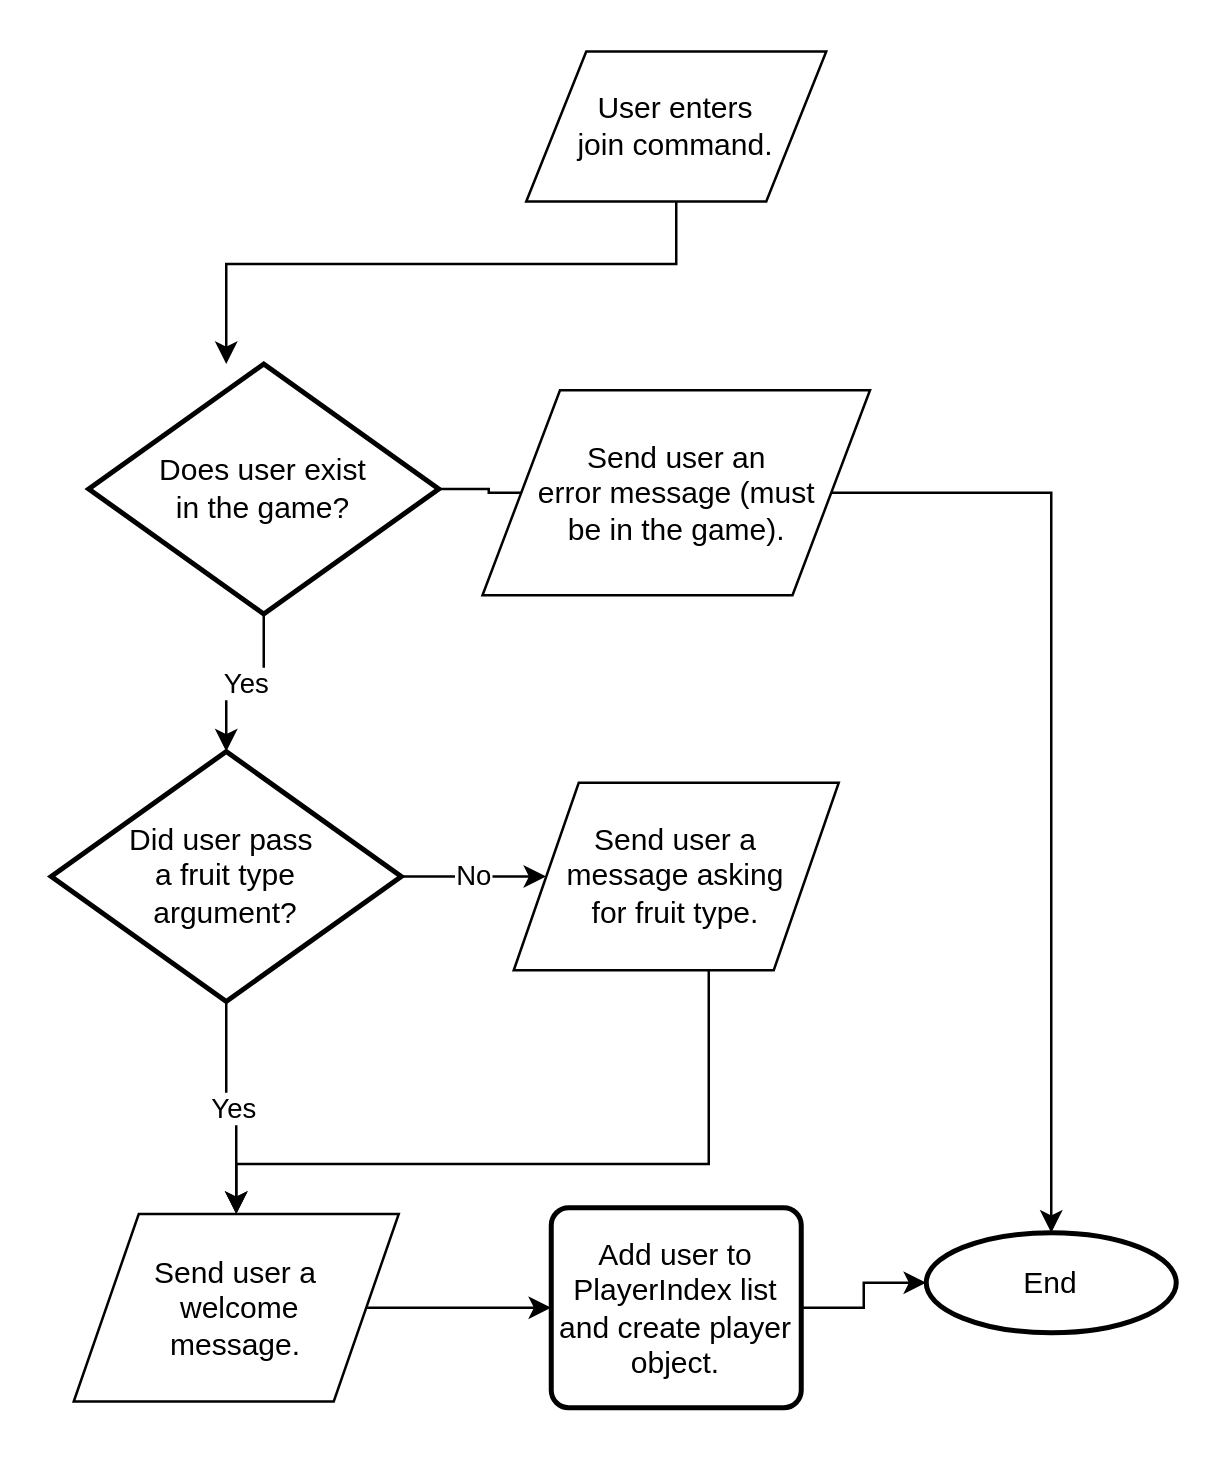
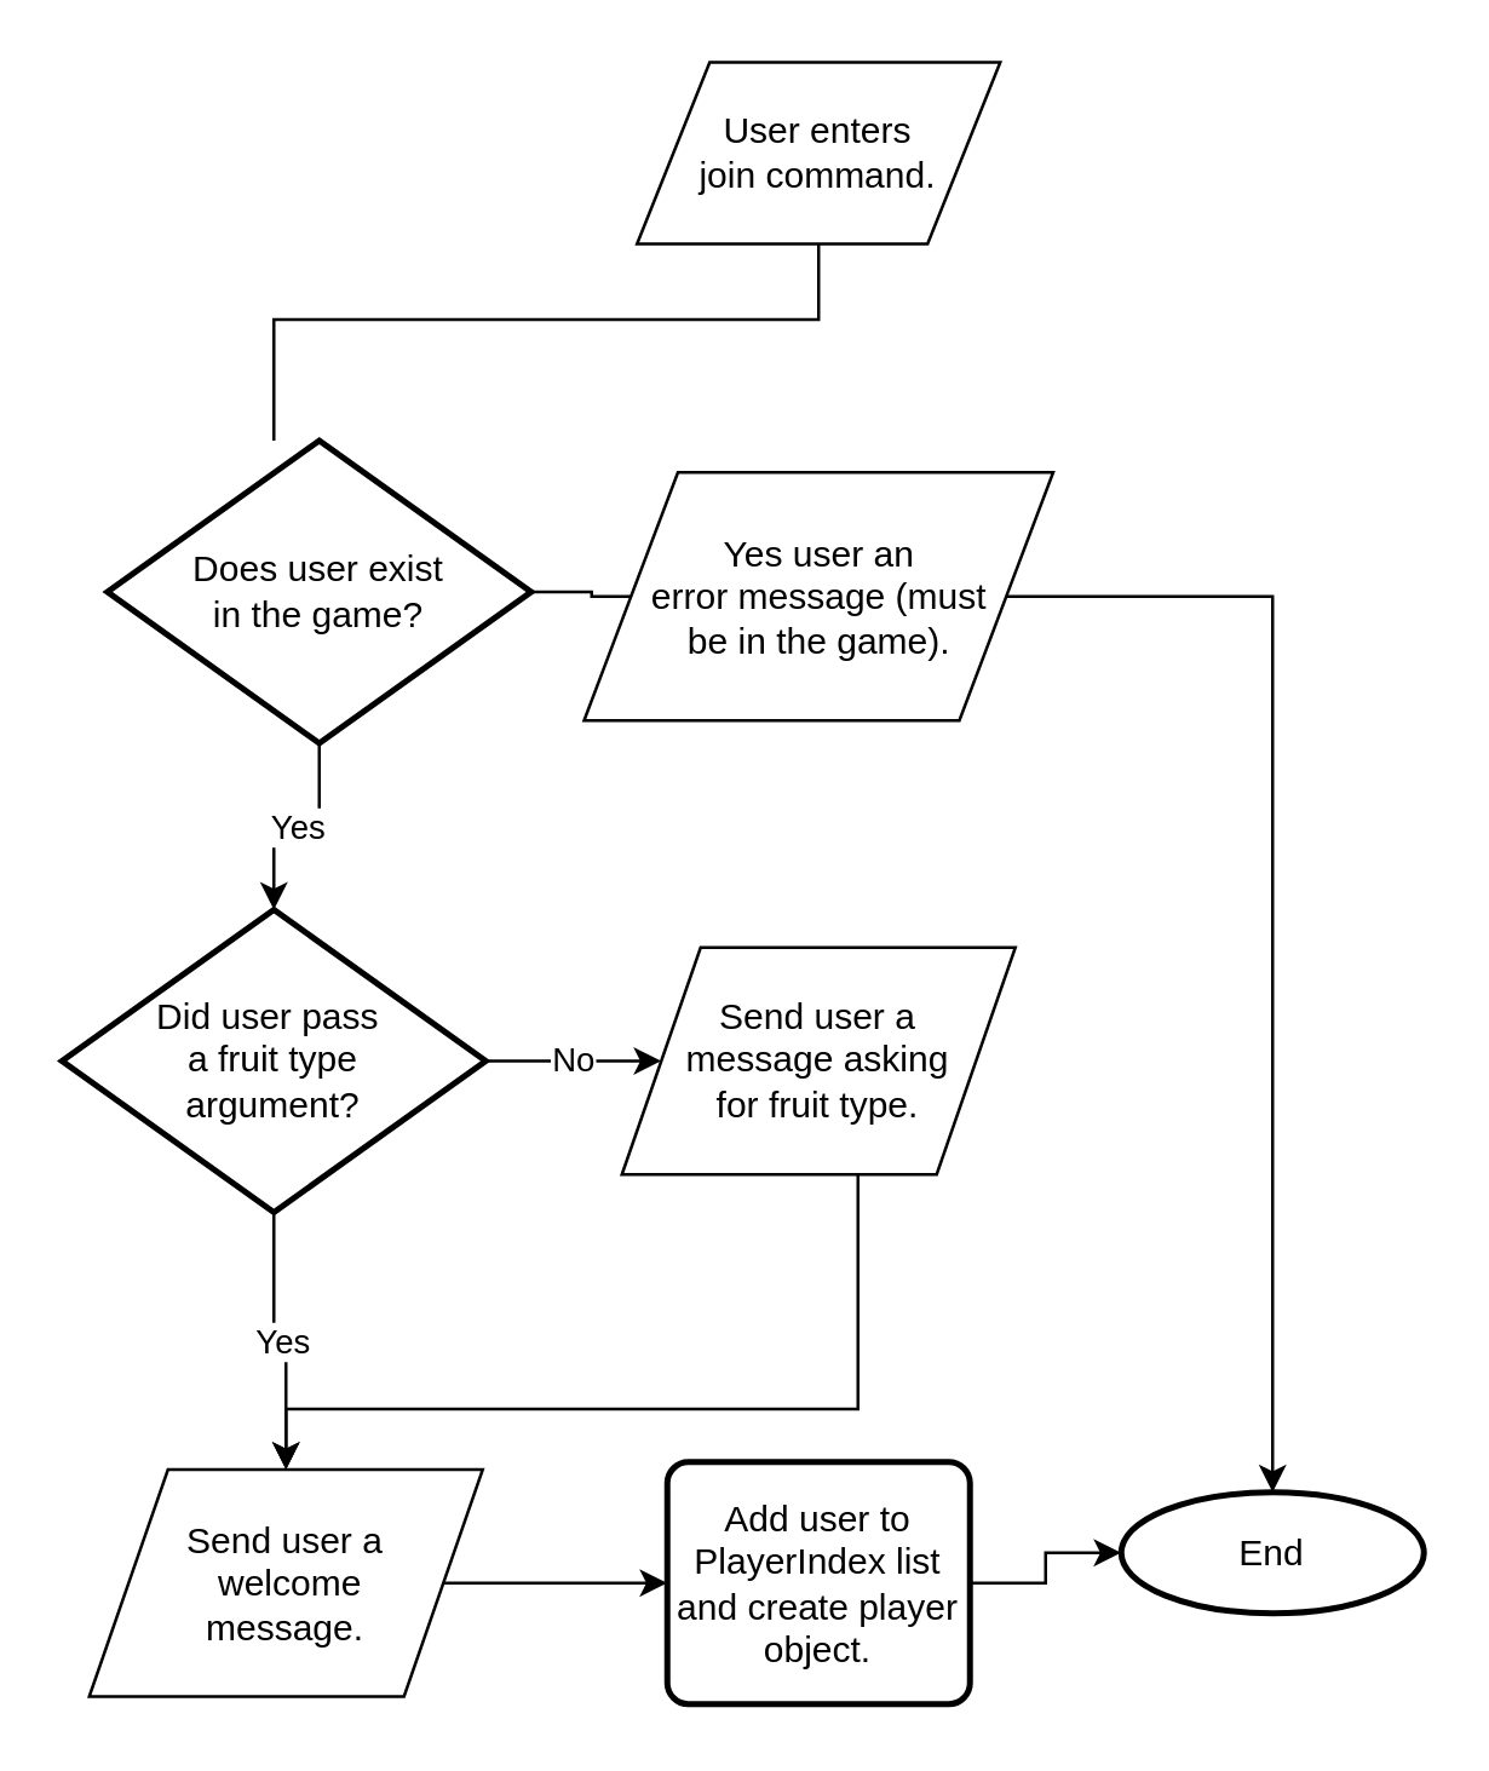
  <mxCell id="0" />
  <mxCell id="1" parent="0" />
- <mxCell id="2" value="" style="edgeStyle=orthogonalEdgeStyle;rounded=0;orthogonalLoop=1;jettySize=auto;html=1;" edge="1" parent="1" source="3" target="6"><mxGeometry relative="1" as="geometry"><Array as="points"><mxPoint x="270" y="105" /><mxPoint x="90" y="105" /></Array></mxGeometry></mxCell>
+ <mxCell id="2" value="" style="edgeStyle=orthogonalEdgeStyle;rounded=0;orthogonalLoop=1;jettySize=auto;html=1;endArrow=none;" edge="1" parent="1" source="3" target="6"><mxGeometry relative="1" as="geometry"><Array as="points"><mxPoint x="270" y="105" /><mxPoint x="90" y="105" /></Array></mxGeometry></mxCell>
  <mxCell id="3" value="User enters&lt;br&gt;join command.&lt;br&gt;" style="shape=parallelogram;perimeter=parallelogramPerimeter;whiteSpace=wrap;html=1;" vertex="1" parent="1"><mxGeometry x="210" y="20" width="120" height="60" as="geometry" /></mxCell>
  <mxCell id="4" value="No" style="edgeStyle=orthogonalEdgeStyle;rounded=0;orthogonalLoop=1;jettySize=auto;html=1;" edge="1" parent="1" source="6" target="13"><mxGeometry relative="1" as="geometry" /></mxCell>
  <mxCell id="5" value="Yes" style="edgeStyle=orthogonalEdgeStyle;rounded=0;orthogonalLoop=1;jettySize=auto;html=1;" edge="1" parent="1" source="6" target="9"><mxGeometry relative="1" as="geometry" /></mxCell>
  <mxCell id="6" value="Does user exist &lt;br&gt;in the game?" style="strokeWidth=2;html=1;shape=mxgraph.flowchart.decision;whiteSpace=wrap;" vertex="1" parent="1"><mxGeometry x="35" y="145" width="140" height="100" as="geometry" /></mxCell>
  <mxCell id="7" value="No" style="edgeStyle=orthogonalEdgeStyle;rounded=0;orthogonalLoop=1;jettySize=auto;html=1;" edge="1" parent="1" source="9" target="11"><mxGeometry relative="1" as="geometry" /></mxCell>
  <mxCell id="8" value="Yes" style="edgeStyle=orthogonalEdgeStyle;rounded=0;orthogonalLoop=1;jettySize=auto;html=1;" edge="1" parent="1" source="9" target="15"><mxGeometry relative="1" as="geometry" /></mxCell>
  <mxCell id="9" value="Did user pass&amp;nbsp;&lt;br&gt;a fruit type&lt;br&gt;argument?" style="strokeWidth=2;html=1;shape=mxgraph.flowchart.decision;whiteSpace=wrap;" vertex="1" parent="1"><mxGeometry x="20" y="300" width="140" height="100" as="geometry" /></mxCell>
  <mxCell id="10" style="edgeStyle=orthogonalEdgeStyle;rounded=0;orthogonalLoop=1;jettySize=auto;html=1;entryX=0.5;entryY=0;entryDx=0;entryDy=0;" edge="1" parent="1" source="11" target="15"><mxGeometry relative="1" as="geometry"><Array as="points"><mxPoint x="283" y="465" /><mxPoint x="94" y="465" /></Array></mxGeometry></mxCell>
  <mxCell id="11" value="Send user a &lt;br&gt;message asking &lt;br&gt;for fruit type.&lt;br&gt;" style="shape=parallelogram;perimeter=parallelogramPerimeter;whiteSpace=wrap;html=1;" vertex="1" parent="1"><mxGeometry x="205" y="312.5" width="130" height="75" as="geometry" /></mxCell>
  <mxCell id="12" style="edgeStyle=orthogonalEdgeStyle;rounded=0;orthogonalLoop=1;jettySize=auto;html=1;entryX=0.5;entryY=0;entryDx=0;entryDy=0;entryPerimeter=0;" edge="1" parent="1" source="13" target="18"><mxGeometry relative="1" as="geometry" /></mxCell>
- <mxCell id="13" value="Send user an &lt;br&gt;error message (must &lt;br&gt;be in the game).&lt;br&gt;" style="shape=parallelogram;perimeter=parallelogramPerimeter;whiteSpace=wrap;html=1;" vertex="1" parent="1"><mxGeometry x="192.5" y="155.5" width="155" height="82" as="geometry" /></mxCell>
+ <mxCell id="13" value="Yes user an &lt;br&gt;error message (must &lt;br&gt;be in the game).&lt;br&gt;" style="shape=parallelogram;perimeter=parallelogramPerimeter;whiteSpace=wrap;html=1;" vertex="1" parent="1"><mxGeometry x="192.5" y="155.5" width="155" height="82" as="geometry" /></mxCell>
  <mxCell id="14" value="" style="edgeStyle=orthogonalEdgeStyle;rounded=0;orthogonalLoop=1;jettySize=auto;html=1;" edge="1" parent="1" source="15" target="17"><mxGeometry relative="1" as="geometry" /></mxCell>
  <mxCell id="15" value="Send user a &lt;br&gt;&amp;nbsp;welcome &lt;br&gt;message.&lt;br&gt;" style="shape=parallelogram;perimeter=parallelogramPerimeter;whiteSpace=wrap;html=1;" vertex="1" parent="1"><mxGeometry x="29" y="485" width="130" height="75" as="geometry" /></mxCell>
  <mxCell id="16" value="" style="edgeStyle=orthogonalEdgeStyle;rounded=0;orthogonalLoop=1;jettySize=auto;html=1;" edge="1" parent="1" source="17" target="18"><mxGeometry relative="1" as="geometry" /></mxCell>
  <mxCell id="17" value="Add user to PlayerIndex list and create player object." style="rounded=1;whiteSpace=wrap;html=1;absoluteArcSize=1;arcSize=14;strokeWidth=2;" vertex="1" parent="1"><mxGeometry x="220" y="482.5" width="100" height="80" as="geometry" /></mxCell>
  <mxCell id="18" value="End" style="strokeWidth=2;html=1;shape=mxgraph.flowchart.start_1;whiteSpace=wrap;" vertex="1" parent="1"><mxGeometry x="370" y="492.5" width="100" height="40" as="geometry" /></mxCell>
